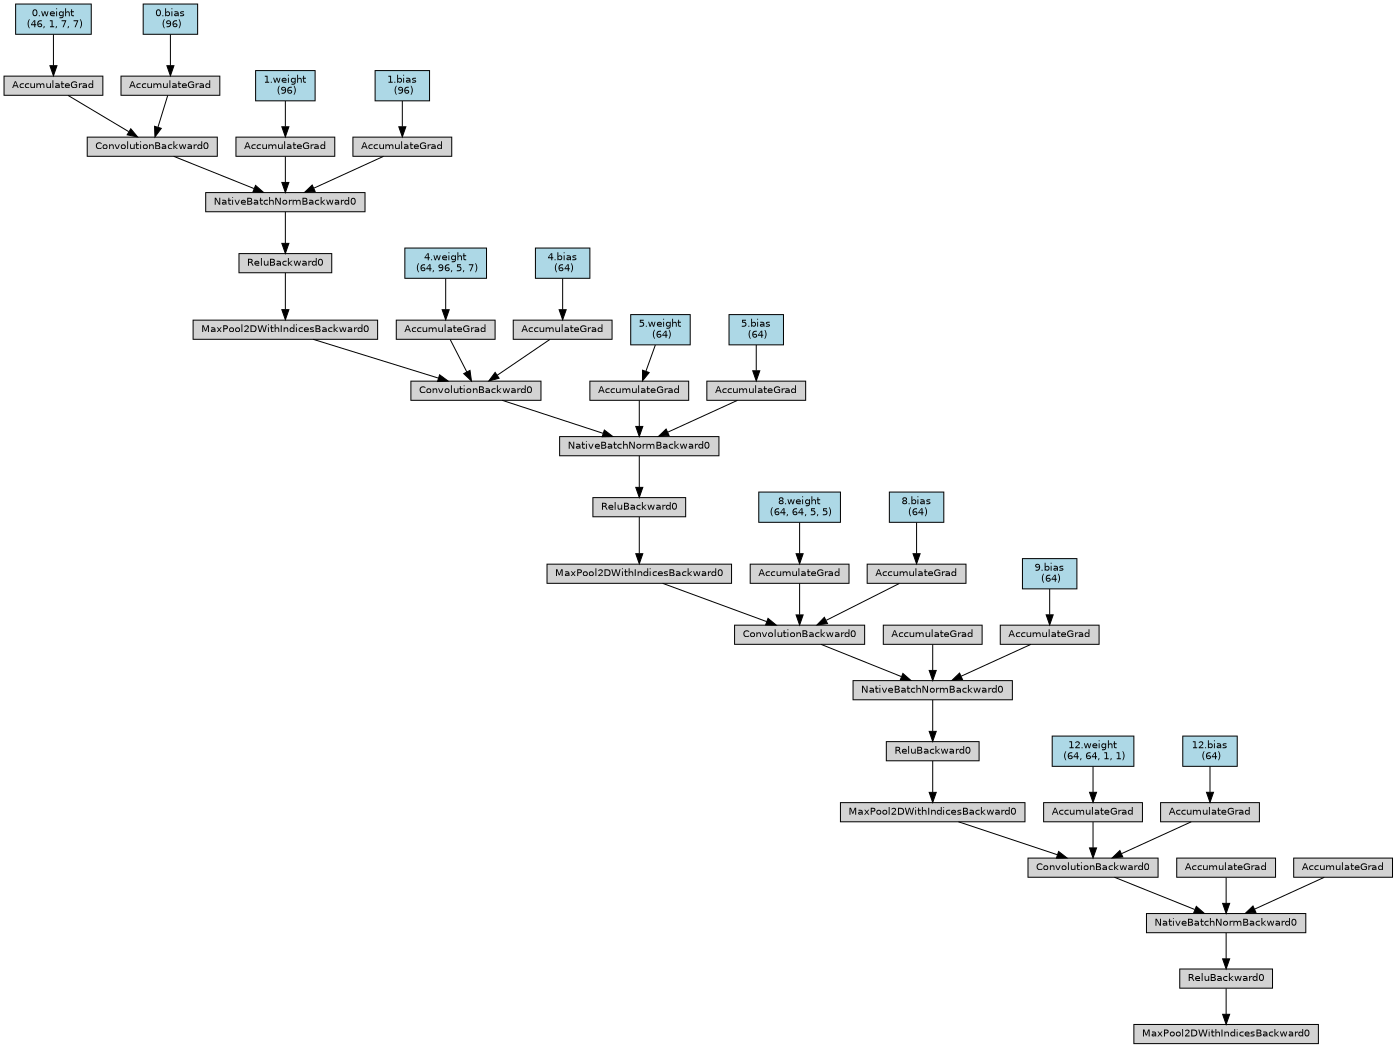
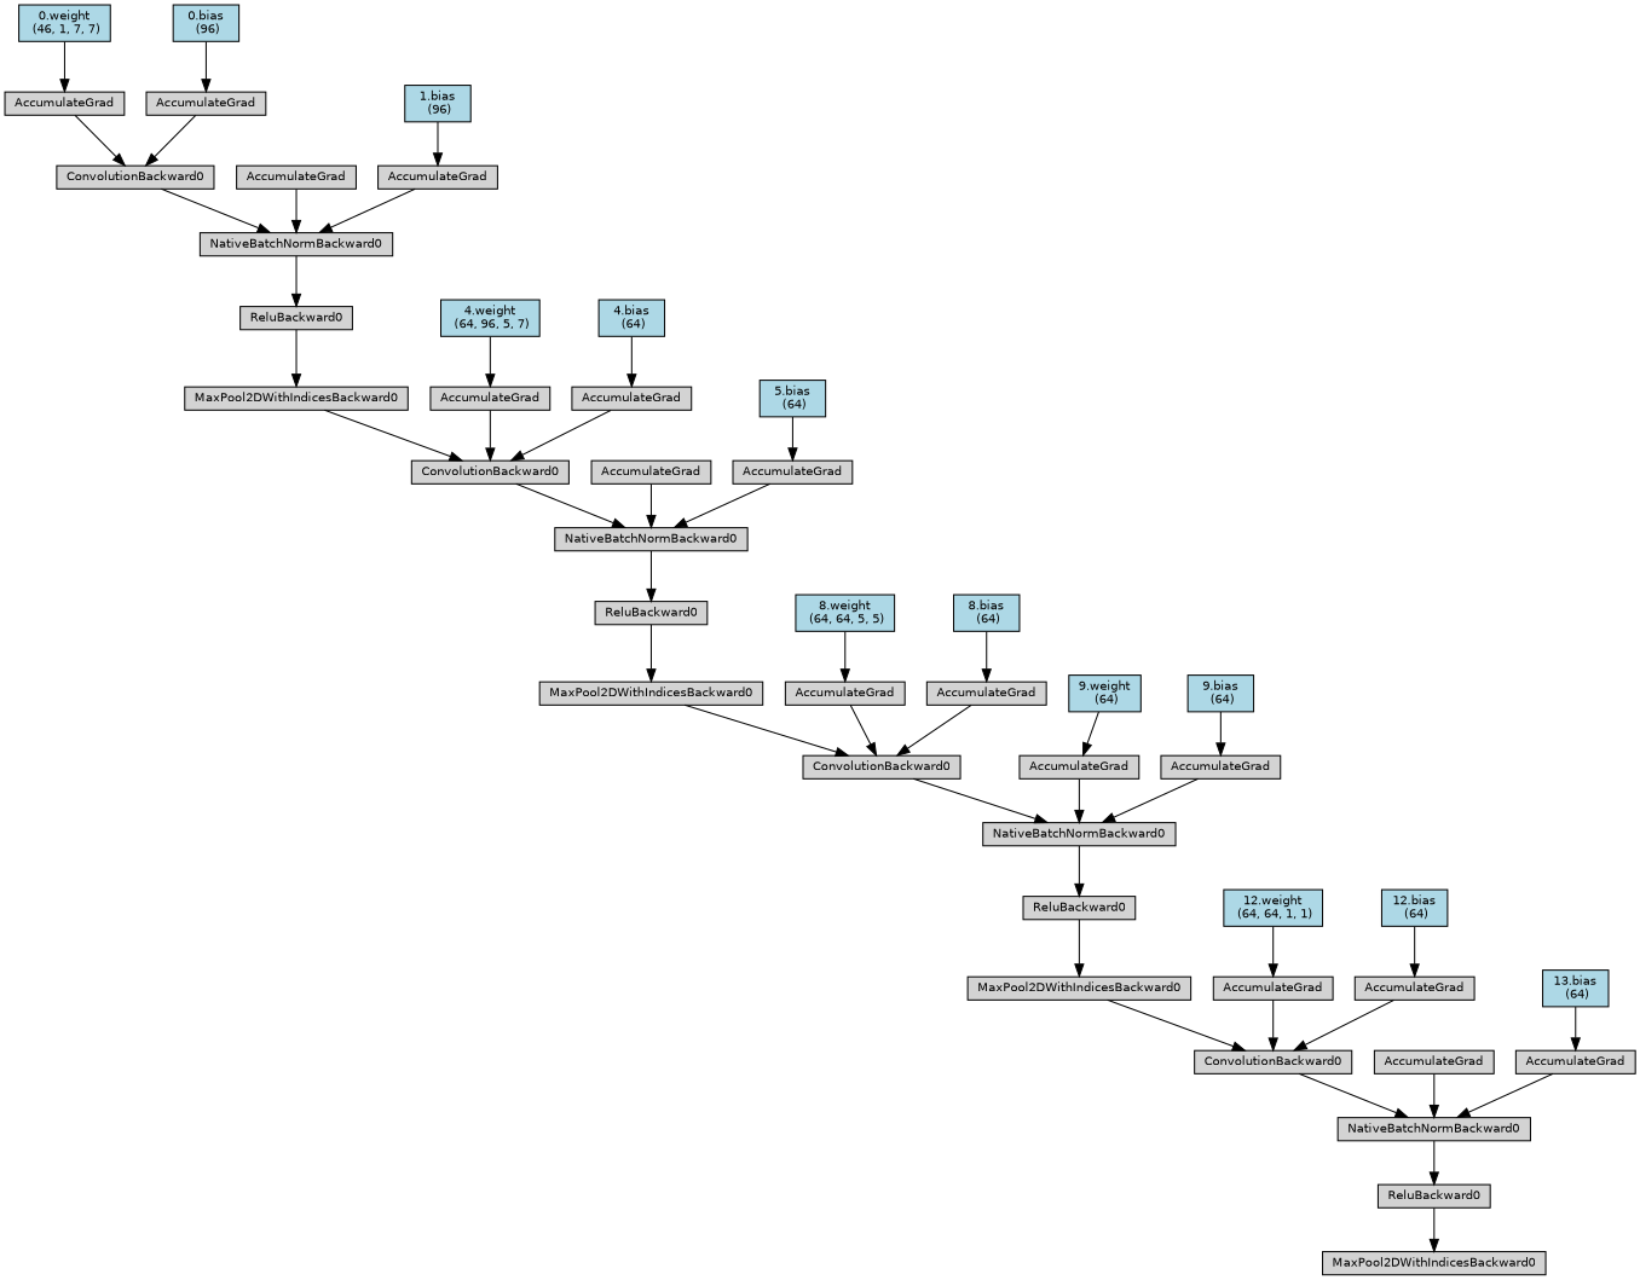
  digraph {
    fontname="DejaVu Sans"
    node [align=left fontname="DejaVu Sans" fontsize=10 ranksep=0.1 shape=box style=filled]
    edge [fontname="DejaVu Sans"]
    n1 [height=0.2 label=MaxPool2DWithIndicesBackward0]
    n2 [height=0.2 label=ReluBackward0]
    n3 [height=0.2 label=NativeBatchNormBackward0]
    n4 [height=0.2 label=ConvolutionBackward0]
    n5 [height=0.2 label=MaxPool2DWithIndicesBackward0]
    n6 [height=0.2 label=ReluBackward0]
    n7 [height=0.2 label=NativeBatchNormBackward0]
    n8 [height=0.2 label=ConvolutionBackward0]
    n9 [height=0.2 label=MaxPool2DWithIndicesBackward0]
    n10 [height=0.2 label=ReluBackward0]
    n11 [height=0.2 label=NativeBatchNormBackward0]
    n12 [height=0.2 label=ConvolutionBackward0]
    n13 [height=0.2 label=MaxPool2DWithIndicesBackward0]
    n14 [height=0.2 label=ReluBackward0]
    n15 [height=0.2 label=NativeBatchNormBackward0]
    n16 [height=0.2 label=ConvolutionBackward0]
    n17 [height=0.2 label=AccumulateGrad]
    n18 [fillcolor=lightblue height=0.2 label="0.weight\n (46, 1, 7, 7)"]
    n19 [height=0.2 label=AccumulateGrad]
    n20 [fillcolor=lightblue height=0.2 label="0.bias\n (96)"]
    n21 [height=0.2 label=AccumulateGrad]
-   n22 [fillcolor=lightblue height=0.2 label="1.weight\n (96)"]
    n23 [height=0.2 label=AccumulateGrad]
    n24 [fillcolor=lightblue height=0.2 label="1.bias\n (96)"]
    n25 [height=0.2 label=AccumulateGrad]
    n26 [fillcolor=lightblue height=0.2 label="4.weight\n (64, 96, 5, 7)"]
    n27 [height=0.2 label=AccumulateGrad]
    n28 [fillcolor=lightblue height=0.2 label="4.bias\n (64)"]
    n29 [height=0.2 label=AccumulateGrad]
-   n30 [fillcolor=lightblue height=0.2 label="5.weight\n (64)"]
    n31 [height=0.2 label=AccumulateGrad]
    n32 [fillcolor=lightblue height=0.2 label="5.bias\n (64)"]
    n33 [height=0.2 label=AccumulateGrad]
    n34 [fillcolor=lightblue height=0.2 label="8.weight\n (64, 64, 5, 5)"]
    n35 [height=0.2 label=AccumulateGrad]
    n36 [fillcolor=lightblue height=0.2 label="8.bias\n (64)"]
    n37 [height=0.2 label=AccumulateGrad]
+   n38 [fillcolor=lightblue height=0.2 label="9.weight\n (64)"]
    n39 [height=0.2 label=AccumulateGrad]
    n40 [fillcolor=lightblue height=0.2 label="9.bias\n (64)"]
    n41 [height=0.2 label=AccumulateGrad]
    n42 [fillcolor=lightblue height=0.2 label="12.weight\n (64, 64, 1, 1)"]
    n43 [height=0.2 label=AccumulateGrad]
    n44 [fillcolor=lightblue height=0.2 label="12.bias\n (64)"]
    n45 [height=0.2 label=AccumulateGrad]
    n46 [height=0.2 label=AccumulateGrad]
+   n47 [fillcolor=lightblue height=0.2 label="13.bias\n (64)"]
    n2 -> n1
    n3 -> n2
    n4 -> n3
    n5 -> n4
    n6 -> n5
    n7 -> n6
    n8 -> n7
    n9 -> n8
    n10 -> n9
    n11 -> n10
    n12 -> n11
    n13 -> n12
    n14 -> n13
    n15 -> n14
    n16 -> n15
    n17 -> n16
    n18 -> n17
    n19 -> n16
    n20 -> n19
    n21 -> n15
-   n22 -> n21
    n23 -> n15
    n24 -> n23
    n25 -> n12
    n26 -> n25
    n27 -> n12
    n28 -> n27
    n29 -> n11
-   n30 -> n29
    n31 -> n11
    n32 -> n31
    n33 -> n8
    n34 -> n33
    n35 -> n8
    n36 -> n35
    n37 -> n7
+   n38 -> n37
    n39 -> n7
    n40 -> n39
    n41 -> n4
    n42 -> n41
    n43 -> n4
    n44 -> n43
    n45 -> n3
    n46 -> n3
+   n47 -> n46
  }
